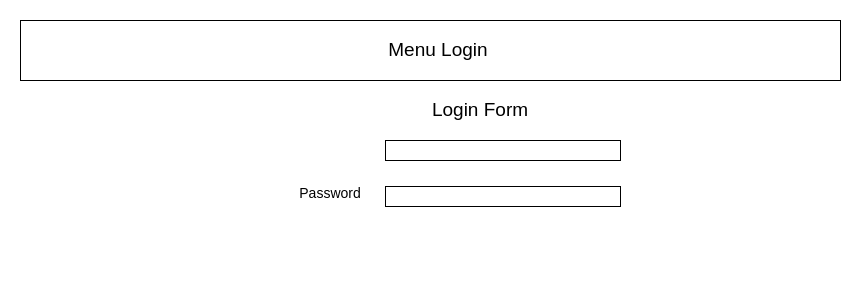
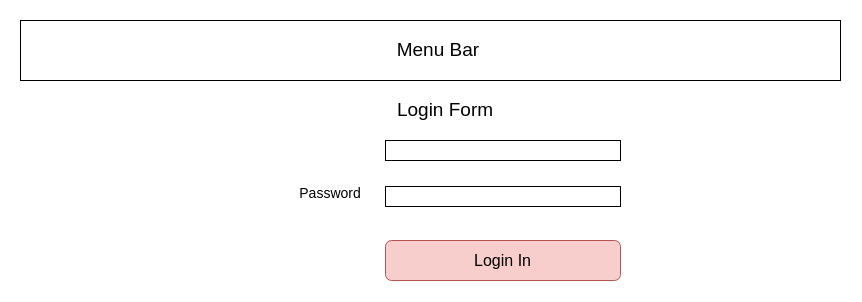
  <mxCell id="0" />
  <mxCell id="1" parent="0" />
- <mxCell id="2" value="&lt;font style=&quot;font-size: 19px&quot;&gt;&amp;nbsp; &amp;nbsp; Menu Login&amp;nbsp;&lt;/font&gt;" style="rounded=0;whiteSpace=wrap;html=1;" parent="1" vertex="1"><mxGeometry x="20" y="20" width="820" height="60" as="geometry" /></mxCell>
- <mxCell id="3" value="&lt;font style=&quot;font-size: 19px&quot;&gt;Login Form&lt;/font&gt;" style="text;html=1;strokeColor=none;fillColor=none;align=center;verticalAlign=middle;whiteSpace=wrap;rounded=0;" parent="1" vertex="1"><mxGeometry x="285" y="100" width="390" height="20" as="geometry" /></mxCell>
+ <mxCell id="2" value="&lt;font style=&quot;font-size: 19px&quot;&gt;&amp;nbsp; &amp;nbsp; Menu Bar&amp;nbsp;&lt;/font&gt;" style="rounded=0;whiteSpace=wrap;html=1;" parent="1" vertex="1"><mxGeometry x="20" y="20" width="820" height="60" as="geometry" /></mxCell>
+ <mxCell id="3" value="&lt;font style=&quot;font-size: 19px&quot;&gt;Login Form&lt;/font&gt;" style="text;html=1;strokeColor=none;fillColor=none;align=center;verticalAlign=middle;whiteSpace=wrap;rounded=0;" parent="1" vertex="1"><mxGeometry x="250" y="100" width="390" height="20" as="geometry" /></mxCell>
  <mxCell id="4" value="" style="rounded=0;whiteSpace=wrap;html=1;" parent="1" vertex="1"><mxGeometry x="385" y="140" width="235" height="20" as="geometry" /></mxCell>
  <mxCell id="5" value="&lt;font style=&quot;font-size: 14px&quot;&gt;Password&lt;/font&gt;" style="text;html=1;strokeColor=none;fillColor=none;align=center;verticalAlign=middle;whiteSpace=wrap;rounded=0;" parent="1" vertex="1"><mxGeometry x="300" y="183" width="60" height="20" as="geometry" /></mxCell>
  <mxCell id="6" value="" style="rounded=0;whiteSpace=wrap;html=1;" parent="1" vertex="1"><mxGeometry x="385" y="186" width="235" height="20" as="geometry" /></mxCell>
+ <mxCell id="7" value="&lt;font style=&quot;font-size: 16px&quot;&gt;Login In&lt;/font&gt;" style="rounded=1;whiteSpace=wrap;html=1;fillColor=#f8cecc;strokeColor=#b85450;" parent="1" vertex="1"><mxGeometry x="385" y="240" width="235" height="40" as="geometry" /></mxCell>
